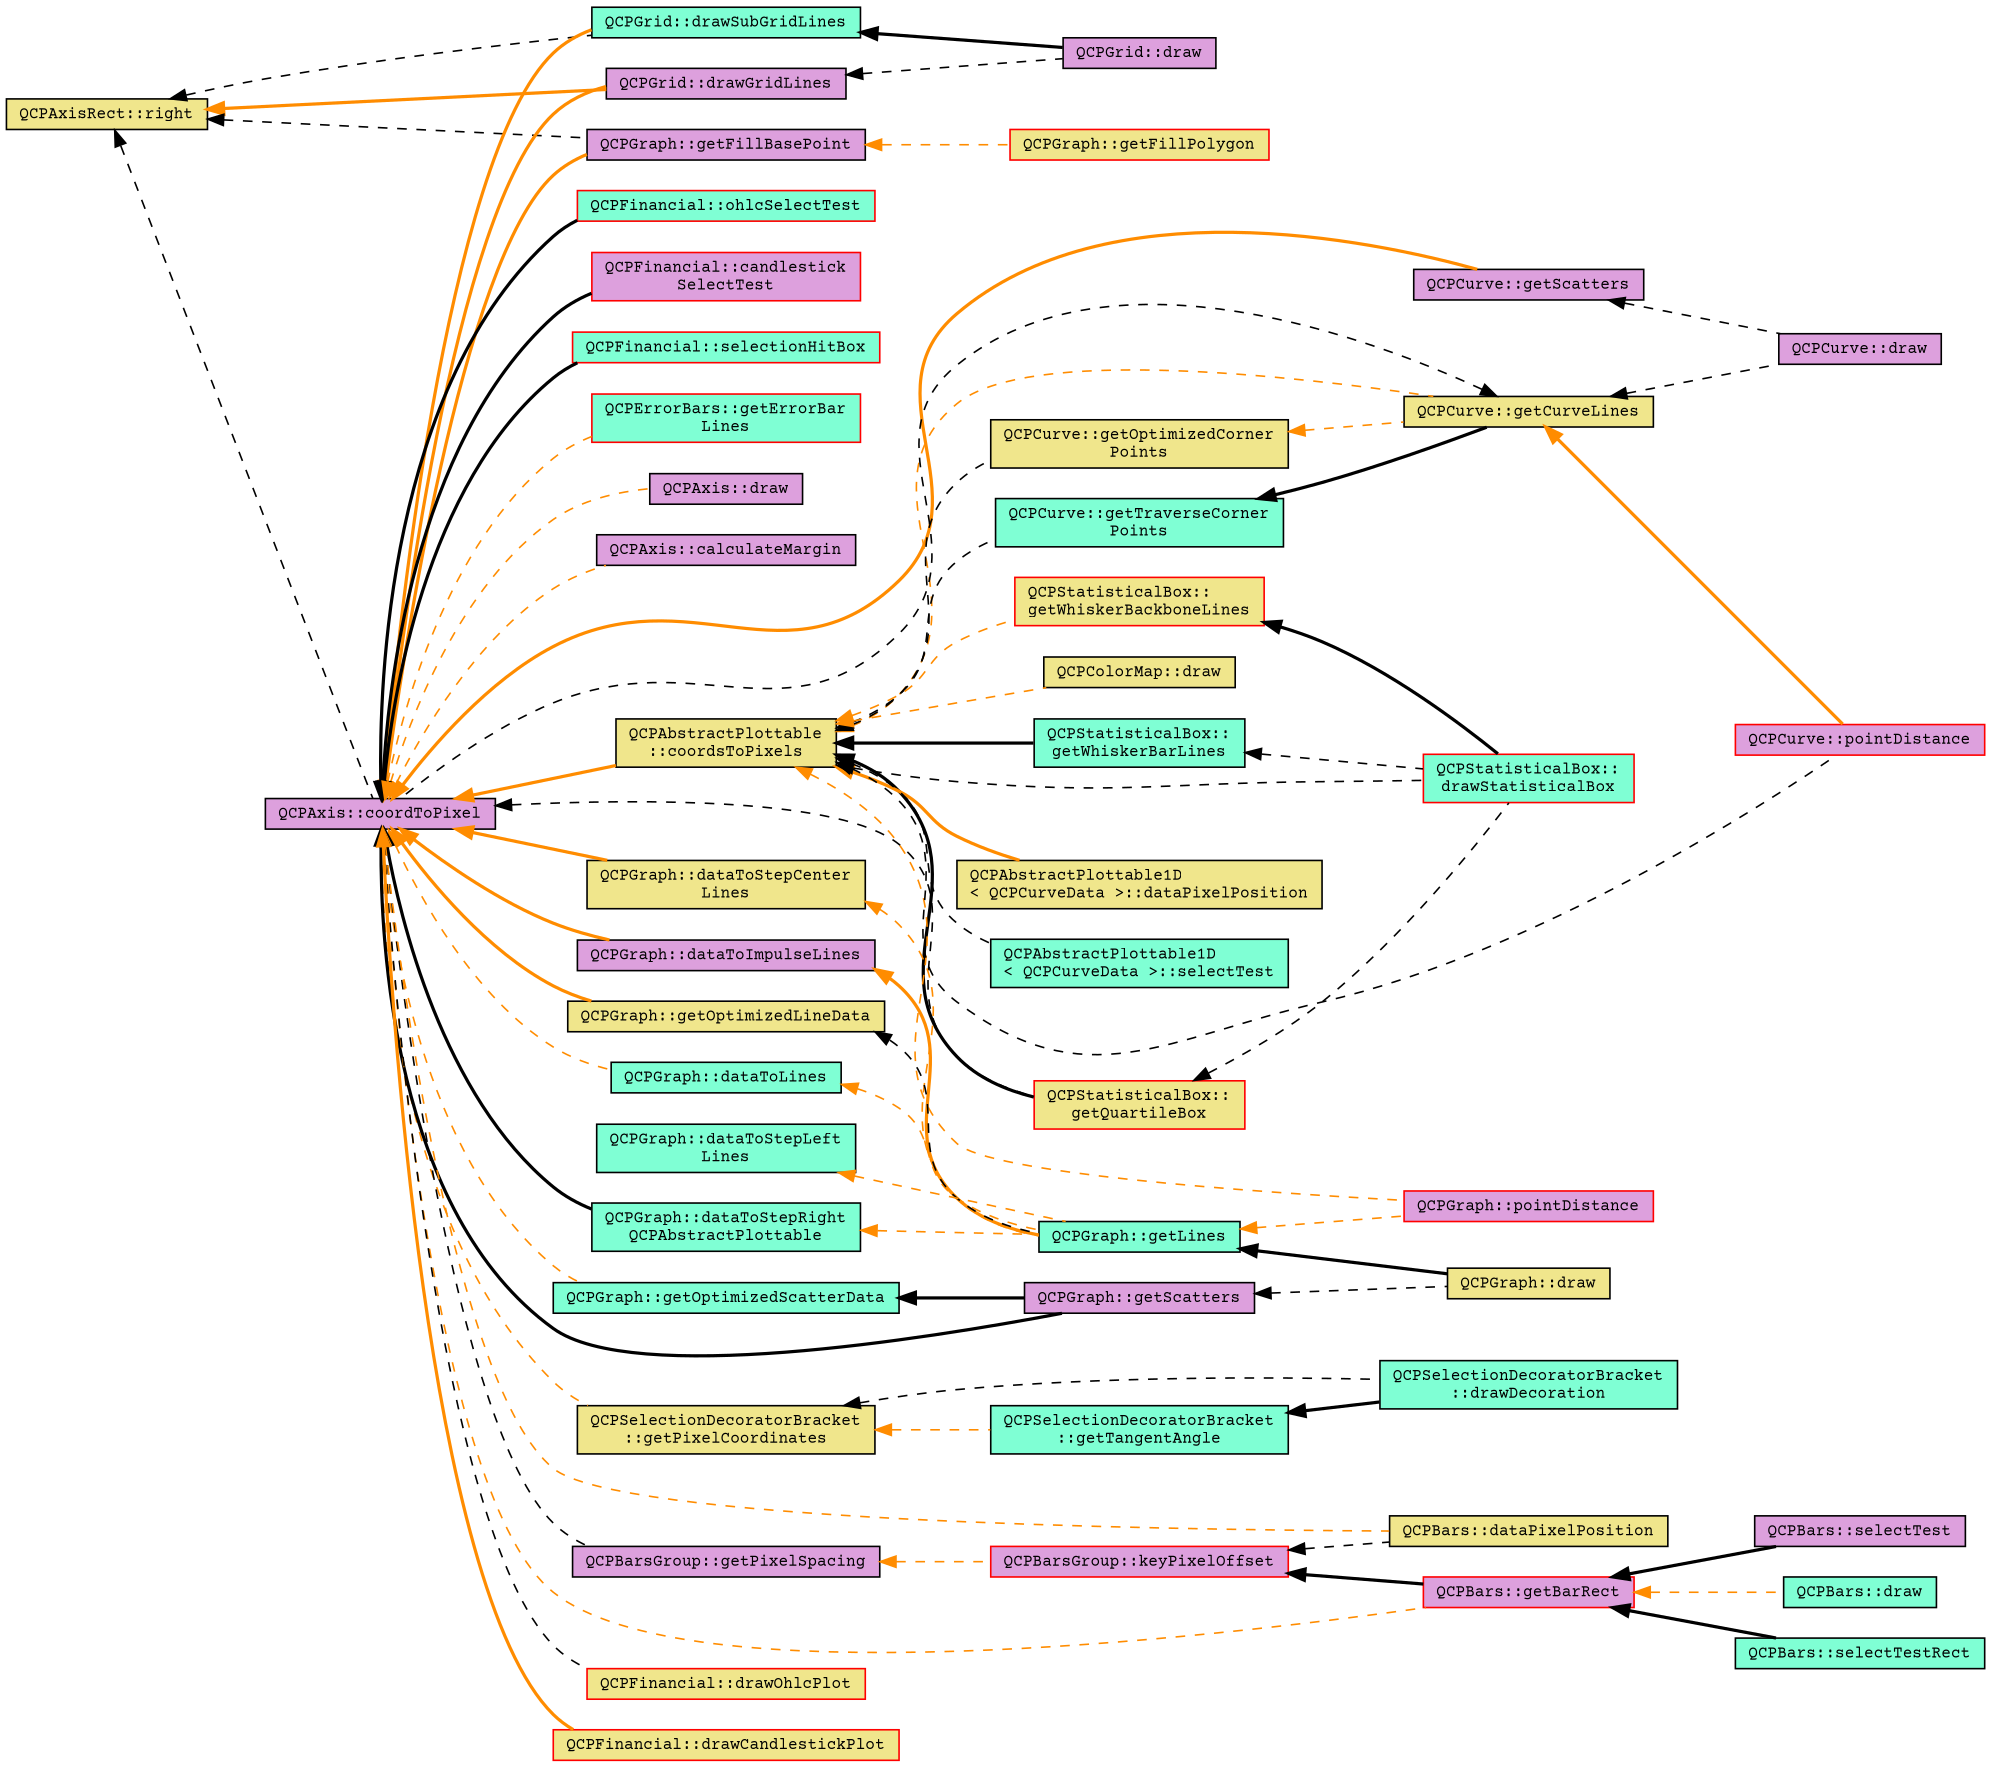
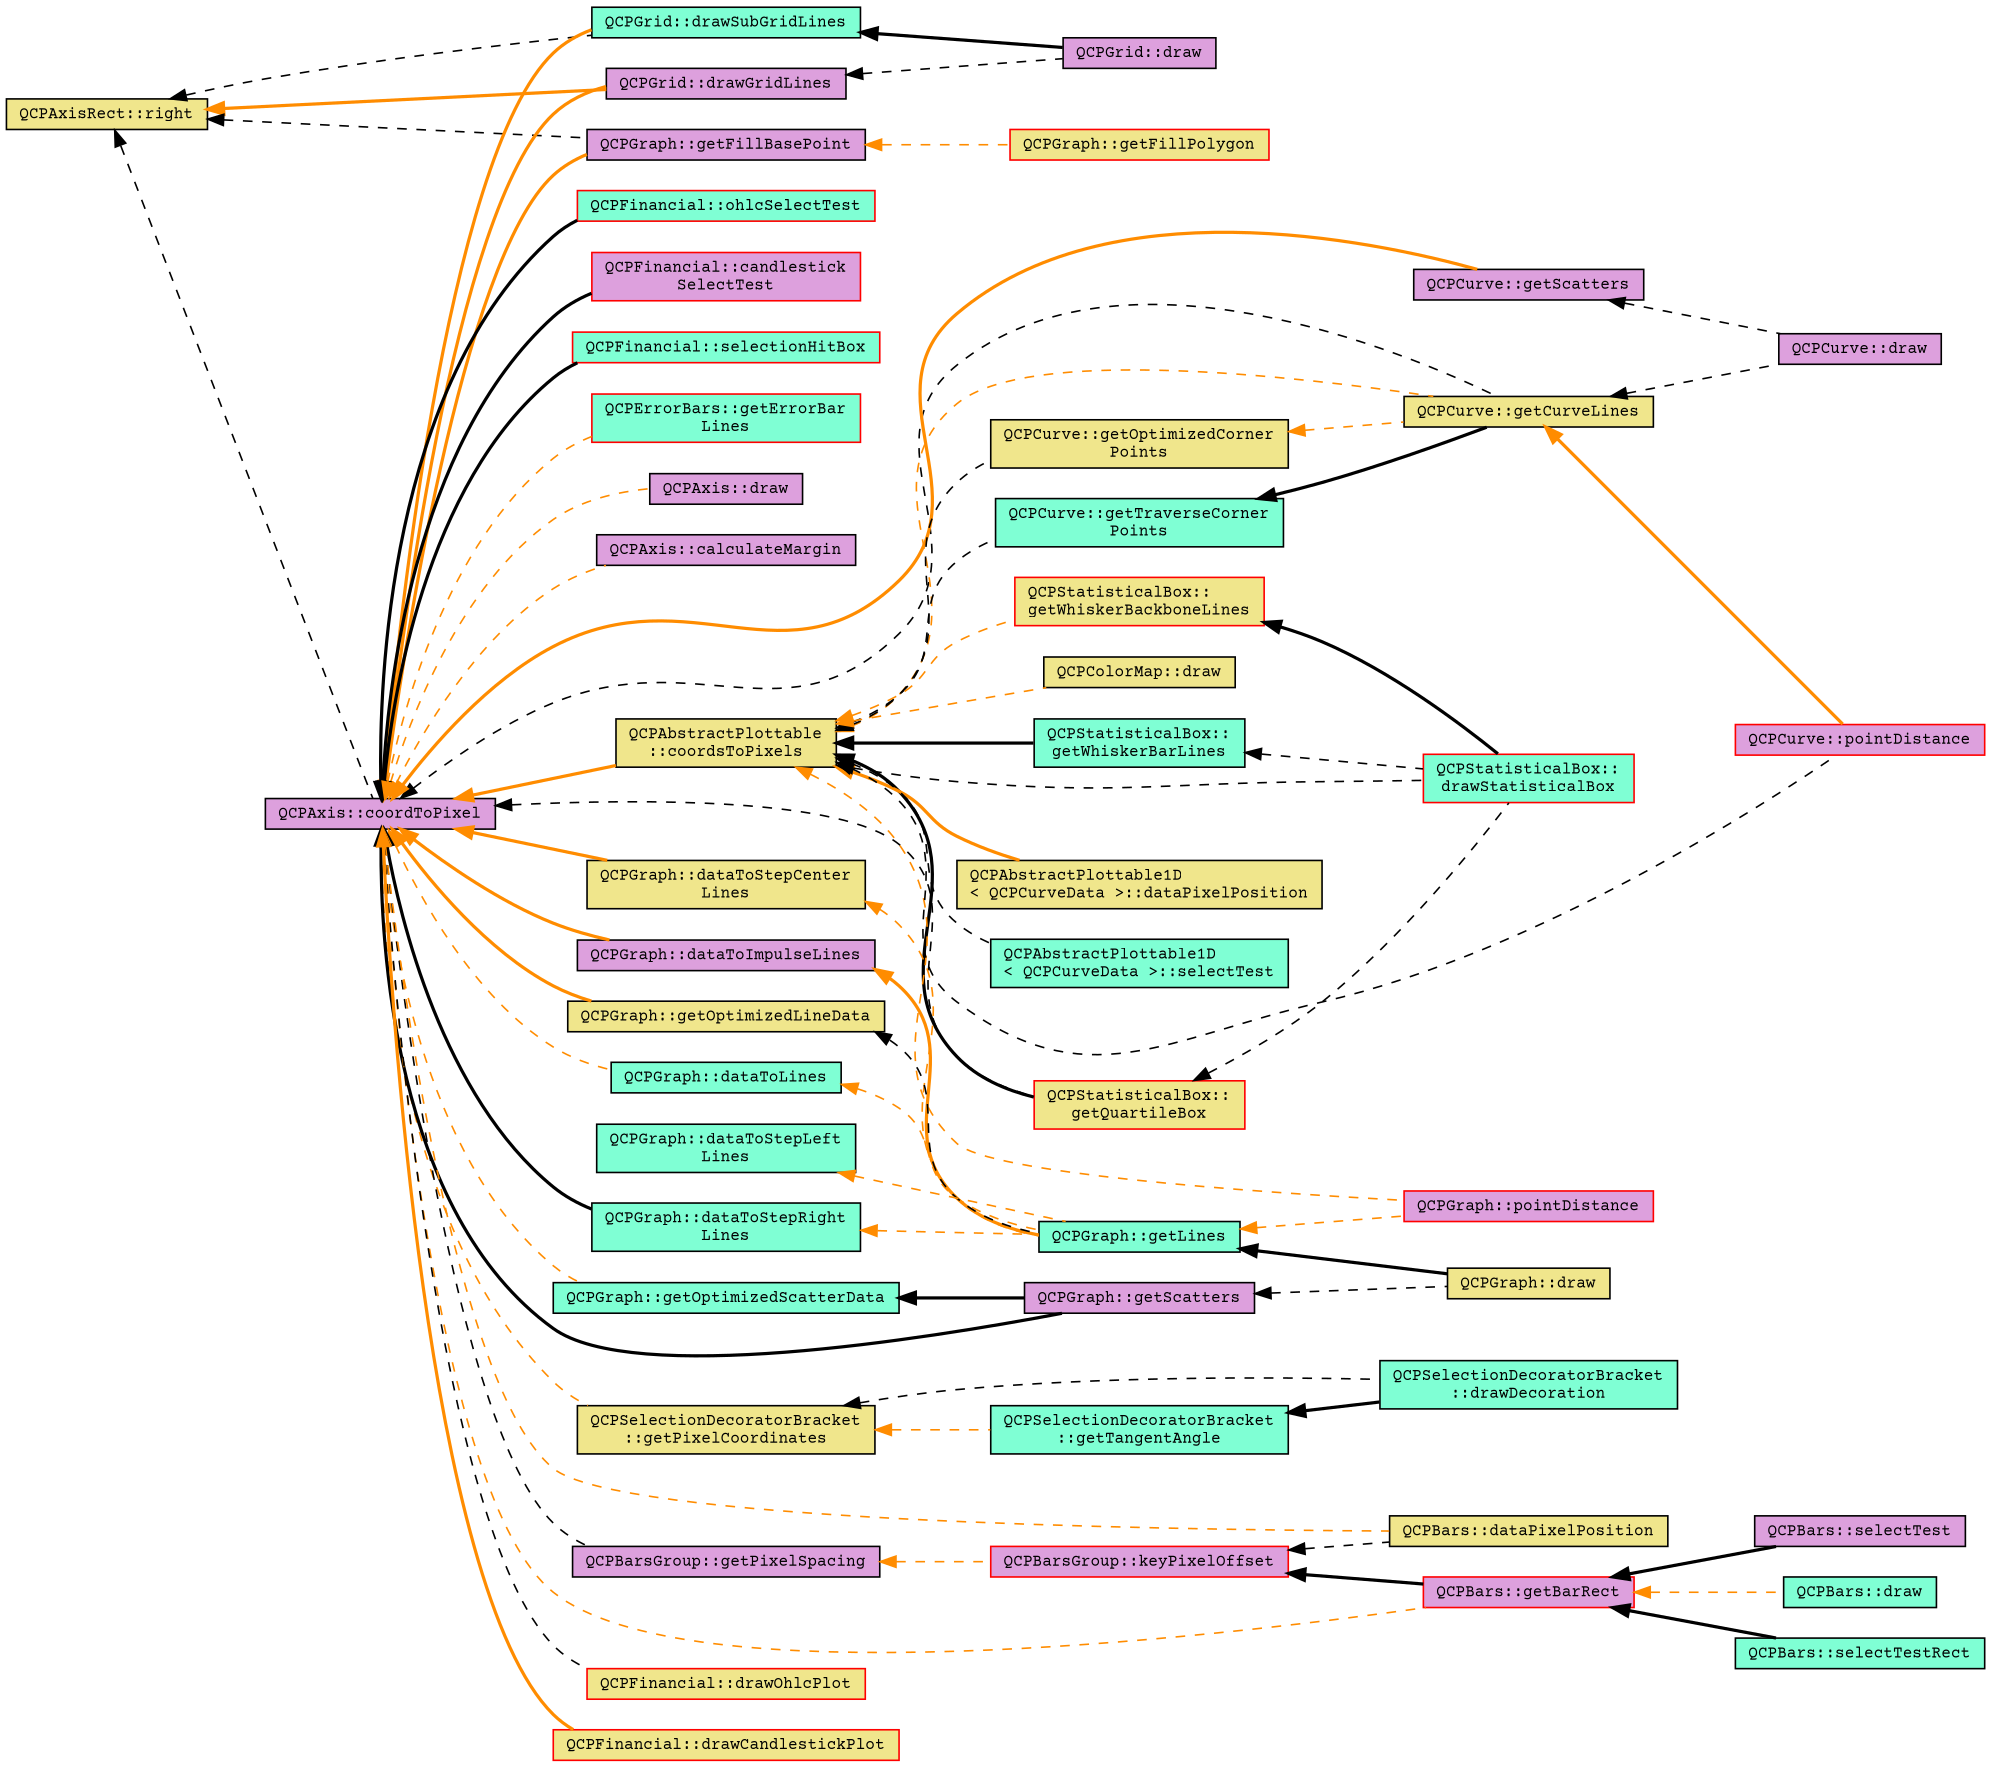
  digraph {
    fontname="Courier Prime"
    rankdir=LR
    node [color=black fillcolor=plum fontname="Courier Prime" fontsize=10 shape=record style=filled]
    edge [color=black dir=back fontname="Courier Prime" fontsize=10 labelfontname=Helvetica labelfontsize=10 style=dashed]
    n1 [fillcolor=khaki fontcolor=black height=0.2 label="QCPAxisRect::right" width=0.4]
    n2 [height=0.2 label="QCPGrid::drawGridLines" width=0.4]
    n3 [fillcolor=aquamarine height=0.2 label="QCPGrid::drawSubGridLines" width=0.4]
    n4 [height=0.2 label="QCPAxis::coordToPixel" width=0.4]
    n5 [height=0.2 label="QCPGraph::getFillBasePoint" width=0.4]
    n6 [height=0.2 label="QCPGrid::draw" width=0.4]
    n7 [height=0.2 label="QCPAxis::draw" width=0.4]
    n8 [height=0.2 label="QCPAxis::calculateMargin" width=0.4]
    n9 [fillcolor=khaki height=0.2 label="QCPAbstractPlottable\l::coordsToPixels" width=0.4]
    n10 [fillcolor=khaki height=0.2 label="QCPCurve::getCurveLines" width=0.4]
    n11 [fillcolor=khaki height=0.2 label="QCPSelectionDecoratorBracket\l::getPixelCoordinates" width=0.4]
    n12 [height=0.2 label="QCPGraph::getScatters" width=0.4]
    n13 [fillcolor=aquamarine height=0.2 label="QCPGraph::dataToLines" width=0.4]
-   n14 [fillcolor=aquamarine height=0.2 label="QCPGraph::dataToStepRight\lQCPAbstractPlottable" width=0.4]
+   n14 [fillcolor=aquamarine height=0.2 label="QCPGraph::dataToStepRight\lLines" width=0.4]
    n15 [fillcolor=khaki height=0.2 label="QCPGraph::dataToStepCenter\lLines" width=0.4]
    n16 [height=0.2 label="QCPGraph::dataToImpulseLines" width=0.4]
    n17 [fillcolor=khaki height=0.2 label="QCPGraph::getOptimizedLineData" width=0.4]
    n18 [fillcolor=aquamarine height=0.2 label="QCPGraph::getOptimizedScatterData" width=0.4]
    n19 [height=0.2 label="QCPCurve::getScatters" width=0.4]
    n20 [height=0.2 label="QCPBarsGroup::getPixelSpacing" width=0.4]
    n21 [fillcolor=khaki height=0.2 label="QCPBars::dataPixelPosition" width=0.4]
    n22 [color=red height=0.2 label="QCPBars::getBarRect" width=0.4]
    n23 [color=red fillcolor=khaki height=0.2 label="QCPFinancial::drawOhlcPlot" width=0.4]
    n24 [color=red fillcolor=khaki height=0.2 label="QCPFinancial::drawCandlestickPlot" width=0.4]
    n25 [color=red fillcolor=aquamarine height=0.2 label="QCPFinancial::ohlcSelectTest" width=0.4]
    n26 [color=red height=0.2 label="QCPFinancial::candlestick\lSelectTest" width=0.4]
    n27 [color=red fillcolor=aquamarine height=0.2 label="QCPFinancial::selectionHitBox" width=0.4]
    n28 [color=red fillcolor=aquamarine height=0.2 label="QCPErrorBars::getErrorBar\lLines" width=0.4]
    n29 [color=red fillcolor=khaki height=0.2 label="QCPStatisticalBox::\lgetQuartileBox" width=0.4]
    n30 [color=red fillcolor=khaki height=0.2 label="QCPGraph::getFillPolygon" width=0.4]
    n31 [fillcolor=khaki height=0.2 label="QCPAbstractPlottable1D\l\< QCPCurveData \>::dataPixelPosition" width=0.4]
    n32 [fillcolor=aquamarine height=0.2 label="QCPAbstractPlottable1D\l\< QCPCurveData \>::selectTest" width=0.4]
    n33 [color=red height=0.2 label="QCPGraph::pointDistance" width=0.4]
    n34 [color=red height=0.2 label="QCPCurve::pointDistance" width=0.4]
    n35 [fillcolor=khaki height=0.2 label="QCPCurve::getOptimizedCorner\lPoints" width=0.4]
    n36 [fillcolor=aquamarine height=0.2 label="QCPCurve::getTraverseCorner\lPoints" width=0.4]
    n37 [color=red fillcolor=aquamarine height=0.2 label="QCPStatisticalBox::\ldrawStatisticalBox" width=0.4]
    n38 [color=red fillcolor=khaki height=0.2 label="QCPStatisticalBox::\lgetWhiskerBackboneLines" width=0.4]
    n39 [fillcolor=aquamarine height=0.2 label="QCPStatisticalBox::\lgetWhiskerBarLines" width=0.4]
    n40 [fillcolor=khaki height=0.2 label="QCPColorMap::draw" width=0.4]
    n41 [height=0.2 label="QCPCurve::draw" width=0.4]
    n42 [fillcolor=aquamarine height=0.2 label="QCPSelectionDecoratorBracket\l::drawDecoration" width=0.4]
    n43 [fillcolor=aquamarine height=0.2 label="QCPSelectionDecoratorBracket\l::getTangentAngle" width=0.4]
    n44 [fillcolor=khaki height=0.2 label="QCPGraph::draw" width=0.4]
    n45 [fillcolor=aquamarine height=0.2 label="QCPGraph::getLines" width=0.4]
    n46 [fillcolor=aquamarine height=0.2 label="QCPGraph::dataToStepLeft\lLines" width=0.4]
    n47 [color=red height=0.2 label="QCPBarsGroup::keyPixelOffset" width=0.4]
    n48 [fillcolor=aquamarine height=0.2 label="QCPBars::selectTestRect" width=0.4]
    n49 [height=0.2 label="QCPBars::selectTest" width=0.4]
    n50 [fillcolor=aquamarine height=0.2 label="QCPBars::draw" width=0.4]
    n1 -> n2 [color=darkorange style=bold]
    n1 -> n3
    n1 -> n4
    n1 -> n5
    n2 -> n6
    n3 -> n6 [style=bold]
    n4 -> n2 [color=darkorange style=bold]
    n4 -> n3 [color=darkorange style=bold]
    n4 -> n5 [color=darkorange style=bold]
    n4 -> n7 [color=darkorange]
    n4 -> n8 [color=darkorange]
    n4 -> n9 [color=darkorange style=bold]
-   n10 -> n4
+   n4 -> n10
    n4 -> n11 [color=darkorange]
    n4 -> n12 [style=bold]
    n4 -> n13 [color=darkorange]
    n4 -> n14 [style=bold]
    n4 -> n15 [color=darkorange style=bold]
    n4 -> n16 [color=darkorange style=bold]
    n4 -> n17 [color=darkorange style=bold]
    n4 -> n18 [color=darkorange]
    n4 -> n19 [color=darkorange style=bold]
    n4 -> n20
    n4 -> n21 [color=darkorange]
    n4 -> n22 [color=darkorange]
    n4 -> n23
    n4 -> n24 [color=darkorange style=bold]
    n4 -> n25 [style=bold]
    n4 -> n26 [style=bold]
    n4 -> n27 [style=bold]
    n4 -> n28 [color=darkorange]
    n4 -> n29
    n5 -> n30 [color=darkorange]
    n9 -> n10 [color=darkorange]
    n9 -> n29 [style=bold]
    n9 -> n31 [color=darkorange style=bold]
    n9 -> n32
    n9 -> n33 [color=darkorange]
    n9 -> n34
    n9 -> n35
    n9 -> n36
    n9 -> n37
    n9 -> n38 [color=darkorange]
    n9 -> n39 [style=bold]
    n9 -> n40 [color=darkorange]
    n10 -> n34 [color=darkorange style=bold]
    n10 -> n41
    n11 -> n42
    n11 -> n43 [color=darkorange]
    n12 -> n44
    n13 -> n45 [color=darkorange]
    n14 -> n45 [color=darkorange]
    n15 -> n45 [color=darkorange]
    n16 -> n45 [color=darkorange style=bold]
    n17 -> n45
    n18 -> n12 [style=bold]
    n19 -> n41
    n20 -> n47 [color=darkorange]
    n22 -> n48 [style=bold]
    n22 -> n49 [style=bold]
    n22 -> n50 [color=darkorange]
    n29 -> n37
    n35 -> n10 [color=darkorange]
    n36 -> n10 [style=bold]
    n38 -> n37 [style=bold]
    n39 -> n37
    n43 -> n42 [style=bold]
    n45 -> n33 [color=darkorange]
    n45 -> n44 [style=bold]
    n46 -> n45 [color=darkorange]
    n47 -> n21
    n47 -> n22 [style=bold]
  }
